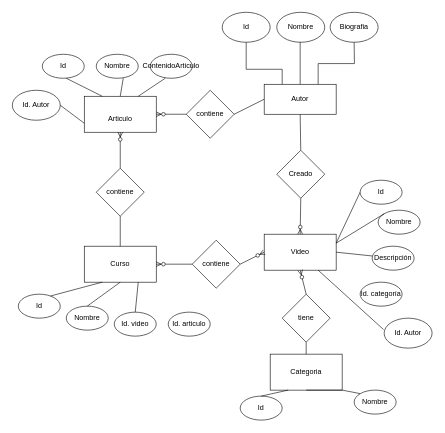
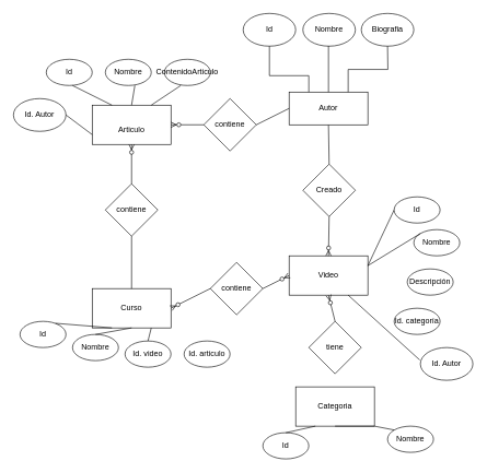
  <mxCell id="0" />
  <mxCell id="1" parent="0" />
  <mxCell id="2" style="rounded=0;orthogonalLoop=1;jettySize=auto;html=1;exitX=0.5;exitY=1;exitDx=0;exitDy=0;entryX=0.5;entryY=0;entryDx=0;entryDy=0;endArrow=none;endFill=0;" parent="1" source="3" target="10" edge="1"><mxGeometry relative="1" as="geometry" /></mxCell>
  <mxCell id="3" value="Autor&lt;br&gt;" style="rounded=0;whiteSpace=wrap;html=1;" parent="1" vertex="1"><mxGeometry x="440" y="140" width="120" height="50" as="geometry" /></mxCell>
  <mxCell id="4" value="Id" style="ellipse;whiteSpace=wrap;html=1;" parent="1" vertex="1"><mxGeometry x="370" y="20" width="80" height="50" as="geometry" /></mxCell>
  <mxCell id="5" value="Nombre" style="ellipse;whiteSpace=wrap;html=1;" parent="1" vertex="1"><mxGeometry x="461" y="20" width="80" height="50" as="geometry" /></mxCell>
  <mxCell id="6" value="Biografia" style="ellipse;whiteSpace=wrap;html=1;" parent="1" vertex="1"><mxGeometry x="550" y="20" width="80" height="50" as="geometry" /></mxCell>
  <mxCell id="7" value="" style="endArrow=none;html=1;rounded=0;edgeStyle=orthogonalEdgeStyle;exitX=0.75;exitY=0;exitDx=0;exitDy=0;" parent="1" source="3" edge="1"><mxGeometry width="50" height="50" relative="1" as="geometry"><mxPoint x="540" y="120" as="sourcePoint" /><mxPoint x="590" y="70" as="targetPoint" /></mxGeometry></mxCell>
  <mxCell id="8" value="" style="endArrow=none;html=1;rounded=0;edgeStyle=orthogonalEdgeStyle;" parent="1" edge="1"><mxGeometry width="50" height="50" relative="1" as="geometry"><mxPoint x="500" y="140" as="sourcePoint" /><mxPoint x="500" y="69.5" as="targetPoint" /></mxGeometry></mxCell>
  <mxCell id="9" value="" style="endArrow=none;html=1;rounded=0;edgeStyle=orthogonalEdgeStyle;entryX=0.5;entryY=1;entryDx=0;entryDy=0;exitX=0.25;exitY=0;exitDx=0;exitDy=0;" parent="1" source="3" target="4" edge="1"><mxGeometry width="50" height="50" relative="1" as="geometry"><mxPoint x="510" y="150" as="sourcePoint" /><mxPoint x="510" y="79.5" as="targetPoint" /><Array as="points"><mxPoint x="470" y="115" /><mxPoint x="410" y="115" /></Array></mxGeometry></mxCell>
  <mxCell id="10" value="Creado" style="rhombus;whiteSpace=wrap;html=1;" parent="1" vertex="1"><mxGeometry x="461" y="250" width="80" height="80" as="geometry" /></mxCell>
  <mxCell id="11" value="Video" style="rounded=0;whiteSpace=wrap;html=1;" parent="1" vertex="1"><mxGeometry x="440" y="390" width="120" height="60" as="geometry" /></mxCell>
  <mxCell id="12" value="Descripción" style="ellipse;whiteSpace=wrap;html=1;" parent="1" vertex="1"><mxGeometry x="620" y="410" width="70" height="40" as="geometry" /></mxCell>
  <mxCell id="13" value="Nombre" style="ellipse;whiteSpace=wrap;html=1;" parent="1" vertex="1"><mxGeometry x="630" y="350" width="70" height="40" as="geometry" /></mxCell>
- <mxCell id="14" value="" style="endArrow=none;html=1;rounded=0;entryX=1;entryY=0.5;entryDx=0;entryDy=0;" parent="1" source="12" target="11" edge="1"><mxGeometry width="50" height="50" relative="1" as="geometry"><mxPoint x="510" y="150" as="sourcePoint" /><mxPoint x="510" y="79.5" as="targetPoint" /></mxGeometry></mxCell>
  <mxCell id="15" value="" style="endArrow=none;html=1;rounded=0;exitX=0;exitY=0;exitDx=0;exitDy=0;entryX=1;entryY=0.25;entryDx=0;entryDy=0;" parent="1" source="13" target="11" edge="1"><mxGeometry width="50" height="50" relative="1" as="geometry"><mxPoint x="620" y="365" as="sourcePoint" /><mxPoint x="580" y="400" as="targetPoint" /><Array as="points" /></mxGeometry></mxCell>
  <mxCell id="16" value="" style="fontSize=12;html=1;endArrow=ERzeroToMany;endFill=1;rounded=0;exitX=0.5;exitY=1;exitDx=0;exitDy=0;entryX=0.5;entryY=0;entryDx=0;entryDy=0;" parent="1" source="10" target="11" edge="1"><mxGeometry width="100" height="100" relative="1" as="geometry"><mxPoint x="490" y="300" as="sourcePoint" /><mxPoint x="489" y="430" as="targetPoint" /></mxGeometry></mxCell>
- <mxCell id="17" value="Curso" style="rounded=0;whiteSpace=wrap;html=1;" parent="1" vertex="1"><mxGeometry x="140" y="410" width="120" height="60" as="geometry" /></mxCell>
+ <mxCell id="17" value="Curso" style="rounded=0;whiteSpace=wrap;html=1;" parent="1" vertex="1"><mxGeometry x="140" y="440" width="120" height="60" as="geometry" /></mxCell>
  <mxCell id="18" style="edgeStyle=none;rounded=0;orthogonalLoop=1;jettySize=auto;html=1;" parent="1" source="19" edge="1"><mxGeometry relative="1" as="geometry"><mxPoint x="320" y="440" as="targetPoint" /></mxGeometry></mxCell>
  <mxCell id="19" value="contiene" style="rhombus;whiteSpace=wrap;html=1;" parent="1" vertex="1"><mxGeometry x="320" y="400" width="80" height="80" as="geometry" /></mxCell>
  <mxCell id="20" value="" style="fontSize=12;html=1;endArrow=ERzeroToMany;endFill=1;rounded=0;exitX=1;exitY=0.5;exitDx=0;exitDy=0;entryX=0;entryY=0.5;entryDx=0;entryDy=0;" parent="1" source="19" target="11" edge="1"><mxGeometry width="100" height="100" relative="1" as="geometry"><mxPoint x="511" y="340" as="sourcePoint" /><mxPoint x="510" y="420" as="targetPoint" /></mxGeometry></mxCell>
  <mxCell id="21" value="&lt;br&gt;Articulo" style="rounded=0;whiteSpace=wrap;html=1;" parent="1" vertex="1"><mxGeometry x="140" y="160" width="120" height="60" as="geometry" /></mxCell>
  <mxCell id="22" value="contiene" style="rhombus;whiteSpace=wrap;html=1;" parent="1" vertex="1"><mxGeometry x="160" y="280" width="80" height="80" as="geometry" /></mxCell>
  <mxCell id="23" style="rounded=0;orthogonalLoop=1;jettySize=auto;html=1;exitX=0.5;exitY=1;exitDx=0;exitDy=0;entryX=0.5;entryY=0;entryDx=0;entryDy=0;endArrow=none;endFill=0;" parent="1" source="22" target="17" edge="1"><mxGeometry relative="1" as="geometry"><mxPoint x="210" y="389" as="sourcePoint" /><mxPoint x="270" y="389" as="targetPoint" /></mxGeometry></mxCell>
  <mxCell id="24" value="" style="fontSize=12;html=1;endArrow=ERzeroToMany;endFill=1;rounded=0;exitX=0.5;exitY=0;exitDx=0;exitDy=0;entryX=0.5;entryY=1;entryDx=0;entryDy=0;" parent="1" source="22" target="21" edge="1"><mxGeometry width="100" height="100" relative="1" as="geometry"><mxPoint x="410" y="450" as="sourcePoint" /><mxPoint x="450" y="450" as="targetPoint" /><Array as="points" /></mxGeometry></mxCell>
  <mxCell id="25" value="contiene" style="rhombus;whiteSpace=wrap;html=1;" parent="1" vertex="1"><mxGeometry x="310" y="150" width="80" height="80" as="geometry" /></mxCell>
  <mxCell id="26" value="" style="fontSize=12;html=1;endArrow=ERzeroToMany;endFill=1;rounded=0;exitX=0;exitY=0.5;exitDx=0;exitDy=0;entryX=1;entryY=0.5;entryDx=0;entryDy=0;" parent="1" source="25" target="21" edge="1"><mxGeometry width="100" height="100" relative="1" as="geometry"><mxPoint x="210" y="290" as="sourcePoint" /><mxPoint x="210" y="230" as="targetPoint" /><Array as="points" /></mxGeometry></mxCell>
  <mxCell id="27" style="rounded=0;orthogonalLoop=1;jettySize=auto;html=1;exitX=1;exitY=0.5;exitDx=0;exitDy=0;entryX=0;entryY=0.5;entryDx=0;entryDy=0;endArrow=none;endFill=0;" parent="1" source="25" target="3" edge="1"><mxGeometry relative="1" as="geometry"><mxPoint x="390" y="200" as="sourcePoint" /><mxPoint x="390" y="250" as="targetPoint" /></mxGeometry></mxCell>
  <mxCell id="28" value="Id. categoría" style="ellipse;whiteSpace=wrap;html=1;" vertex="1" parent="1"><mxGeometry x="600" y="470" width="70" height="40" as="geometry" /></mxCell>
  <mxCell id="29" value="Id. articulo" style="ellipse;whiteSpace=wrap;html=1;" vertex="1" parent="1"><mxGeometry x="280" y="520" width="70" height="40" as="geometry" /></mxCell>
  <mxCell id="30" value="Id" style="ellipse;whiteSpace=wrap;html=1;" vertex="1" parent="1"><mxGeometry x="30" y="490" width="70" height="40" as="geometry" /></mxCell>
  <mxCell id="31" value="Nombre" style="ellipse;whiteSpace=wrap;html=1;" vertex="1" parent="1"><mxGeometry x="110" y="510" width="70" height="40" as="geometry" /></mxCell>
  <mxCell id="32" value="Id. video" style="ellipse;whiteSpace=wrap;html=1;" vertex="1" parent="1"><mxGeometry x="190" y="520" width="70" height="40" as="geometry" /></mxCell>
  <mxCell id="33" value="Id" style="ellipse;whiteSpace=wrap;html=1;" vertex="1" parent="1"><mxGeometry x="70" y="90" width="70" height="40" as="geometry" /></mxCell>
  <mxCell id="34" value="Nombre" style="ellipse;whiteSpace=wrap;html=1;" vertex="1" parent="1"><mxGeometry x="160" y="90" width="70" height="40" as="geometry" /></mxCell>
  <mxCell id="35" value="Categoria" style="rounded=0;whiteSpace=wrap;html=1;" vertex="1" parent="1"><mxGeometry x="450" y="590" width="120" height="60" as="geometry" /></mxCell>
  <mxCell id="36" value="Id" style="ellipse;whiteSpace=wrap;html=1;" vertex="1" parent="1"><mxGeometry x="400" y="660" width="70" height="40" as="geometry" /></mxCell>
  <mxCell id="37" value="Nombre" style="ellipse;whiteSpace=wrap;html=1;" vertex="1" parent="1"><mxGeometry x="590" y="650" width="70" height="40" as="geometry" /></mxCell>
  <mxCell id="38" value="" style="endArrow=none;html=1;rounded=0;entryX=1;entryY=0.25;entryDx=0;entryDy=0;exitX=0;exitY=0.5;exitDx=0;exitDy=0;" edge="1" parent="1" source="51" target="11"><mxGeometry width="50" height="50" relative="1" as="geometry"><mxPoint x="611" y="346" as="sourcePoint" /><mxPoint x="556" y="390" as="targetPoint" /></mxGeometry></mxCell>
  <mxCell id="39" value="" style="endArrow=none;html=1;rounded=0;entryX=0.75;entryY=0;entryDx=0;entryDy=0;" edge="1" parent="1" target="21"><mxGeometry width="50" height="50" relative="1" as="geometry"><mxPoint x="275" y="130" as="sourcePoint" /><mxPoint x="220" y="174" as="targetPoint" /></mxGeometry></mxCell>
  <mxCell id="40" value="" style="endArrow=none;html=1;rounded=0;entryX=0.25;entryY=0;entryDx=0;entryDy=0;" edge="1" parent="1" target="21"><mxGeometry width="50" height="50" relative="1" as="geometry"><mxPoint x="110" y="130" as="sourcePoint" /><mxPoint x="55" y="174" as="targetPoint" /></mxGeometry></mxCell>
  <mxCell id="41" value="" style="endArrow=none;html=1;rounded=0;entryX=1;entryY=0.5;entryDx=0;entryDy=0;exitX=0.5;exitY=0;exitDx=0;exitDy=0;" edge="1" parent="1" source="21"><mxGeometry width="50" height="50" relative="1" as="geometry"><mxPoint x="260" y="86" as="sourcePoint" /><mxPoint x="205" y="130" as="targetPoint" /></mxGeometry></mxCell>
  <mxCell id="42" value="" style="endArrow=none;html=1;rounded=0;entryX=0.771;entryY=0.075;entryDx=0;entryDy=0;exitX=0.25;exitY=1;exitDx=0;exitDy=0;entryPerimeter=0;" edge="1" parent="1" source="17" target="30"><mxGeometry width="50" height="50" relative="1" as="geometry"><mxPoint x="165" y="460" as="sourcePoint" /><mxPoint x="110" y="504" as="targetPoint" /></mxGeometry></mxCell>
  <mxCell id="43" value="" style="endArrow=none;html=1;rounded=0;entryX=0;entryY=0;entryDx=0;entryDy=0;exitX=0.5;exitY=1;exitDx=0;exitDy=0;" edge="1" parent="1" source="35" target="37"><mxGeometry width="50" height="50" relative="1" as="geometry"><mxPoint x="625" y="596" as="sourcePoint" /><mxPoint x="570" y="640" as="targetPoint" /><Array as="points"><mxPoint x="570" y="650" /></Array></mxGeometry></mxCell>
  <mxCell id="44" value="" style="endArrow=none;html=1;rounded=0;entryX=0.25;entryY=1;entryDx=0;entryDy=0;exitX=0.5;exitY=0;exitDx=0;exitDy=0;" edge="1" parent="1" source="36" target="35"><mxGeometry width="50" height="50" relative="1" as="geometry"><mxPoint x="550" y="566" as="sourcePoint" /><mxPoint x="495" y="610" as="targetPoint" /></mxGeometry></mxCell>
  <mxCell id="45" value="ContenidoArticulo" style="ellipse;whiteSpace=wrap;html=1;" vertex="1" parent="1"><mxGeometry x="250" y="90" width="70" height="40" as="geometry" /></mxCell>
  <mxCell id="46" value="tiene" style="rhombus;whiteSpace=wrap;html=1;" vertex="1" parent="1"><mxGeometry x="470" y="490" width="80" height="80" as="geometry" /></mxCell>
- <mxCell id="47" style="rounded=0;orthogonalLoop=1;jettySize=auto;html=1;exitX=0.5;exitY=1;exitDx=0;exitDy=0;entryX=0.5;entryY=0;entryDx=0;entryDy=0;endArrow=none;endFill=0;" edge="1" parent="1" source="46" target="35"><mxGeometry relative="1" as="geometry"><mxPoint x="570" y="520" as="sourcePoint" /><mxPoint x="571" y="580" as="targetPoint" /></mxGeometry></mxCell>
  <mxCell id="48" style="edgeStyle=none;rounded=0;orthogonalLoop=1;jettySize=auto;html=1;exitX=0.5;exitY=0;exitDx=0;exitDy=0;" edge="1" parent="1" source="46" target="46"><mxGeometry relative="1" as="geometry" /></mxCell>
  <mxCell id="49" style="edgeStyle=none;rounded=0;orthogonalLoop=1;jettySize=auto;html=1;exitX=0;exitY=0;exitDx=0;exitDy=0;" edge="1" parent="1" source="46" target="46"><mxGeometry relative="1" as="geometry" /></mxCell>
  <mxCell id="50" value="" style="fontSize=12;html=1;endArrow=ERzeroToMany;endFill=1;rounded=0;exitX=0.5;exitY=0;exitDx=0;exitDy=0;entryX=0.5;entryY=1;entryDx=0;entryDy=0;" edge="1" parent="1" source="46" target="11"><mxGeometry width="100" height="100" relative="1" as="geometry"><mxPoint x="509.5" y="490" as="sourcePoint" /><mxPoint x="509.5" y="430" as="targetPoint" /><Array as="points" /></mxGeometry></mxCell>
  <mxCell id="51" value="Id" style="ellipse;whiteSpace=wrap;html=1;" vertex="1" parent="1"><mxGeometry x="600" y="300" width="70" height="40" as="geometry" /></mxCell>
  <mxCell id="52" value="" style="endArrow=none;html=1;rounded=0;exitX=0.5;exitY=1;exitDx=0;exitDy=0;entryX=0.5;entryY=0;entryDx=0;entryDy=0;" edge="1" parent="1" source="17" target="31"><mxGeometry width="50" height="50" relative="1" as="geometry"><mxPoint x="180" y="480" as="sourcePoint" /><mxPoint x="190" y="530" as="targetPoint" /></mxGeometry></mxCell>
  <mxCell id="53" style="edgeStyle=none;rounded=0;orthogonalLoop=1;jettySize=auto;html=1;entryX=0.5;entryY=0;entryDx=0;entryDy=0;" edge="1" parent="1" source="31" target="31"><mxGeometry relative="1" as="geometry" /></mxCell>
  <mxCell id="54" value="" style="endArrow=none;html=1;rounded=0;exitX=0.75;exitY=1;exitDx=0;exitDy=0;entryX=0.5;entryY=0;entryDx=0;entryDy=0;" edge="1" parent="1" source="17" target="32"><mxGeometry width="50" height="50" relative="1" as="geometry"><mxPoint x="210" y="480" as="sourcePoint" /><mxPoint x="250" y="510" as="targetPoint" /></mxGeometry></mxCell>
  <mxCell id="55" value="Id. Autor" style="ellipse;whiteSpace=wrap;html=1;" vertex="1" parent="1"><mxGeometry x="640" y="530" width="80" height="50" as="geometry" /></mxCell>
  <mxCell id="56" value="" style="endArrow=none;html=1;rounded=0;entryX=-0.012;entryY=0.38;entryDx=0;entryDy=0;entryPerimeter=0;exitX=0.75;exitY=1;exitDx=0;exitDy=0;" edge="1" parent="1" source="11" target="55"><mxGeometry width="50" height="50" relative="1" as="geometry"><mxPoint x="510" y="150" as="sourcePoint" /><mxPoint x="510" y="79.5" as="targetPoint" /></mxGeometry></mxCell>
  <mxCell id="57" value="Id. Autor" style="ellipse;whiteSpace=wrap;html=1;" vertex="1" parent="1"><mxGeometry x="20" y="150" width="80" height="50" as="geometry" /></mxCell>
  <mxCell id="58" value="" style="endArrow=none;html=1;rounded=0;entryX=1;entryY=0.5;entryDx=0;entryDy=0;exitX=0;exitY=0.75;exitDx=0;exitDy=0;" edge="1" parent="1" target="57" source="21"><mxGeometry width="50" height="50" relative="1" as="geometry"><mxPoint x="-90" y="70" as="sourcePoint" /><mxPoint x="-110" y="-300.5" as="targetPoint" /></mxGeometry></mxCell>
  <mxCell id="59" value="" style="fontSize=12;html=1;endArrow=ERzeroToMany;endFill=1;rounded=0;exitX=0;exitY=0.5;exitDx=0;exitDy=0;entryX=1;entryY=0.5;entryDx=0;entryDy=0;" edge="1" parent="1" source="19" target="17"><mxGeometry width="100" height="100" relative="1" as="geometry"><mxPoint x="410" y="450" as="sourcePoint" /><mxPoint x="450" y="430" as="targetPoint" /></mxGeometry></mxCell>
